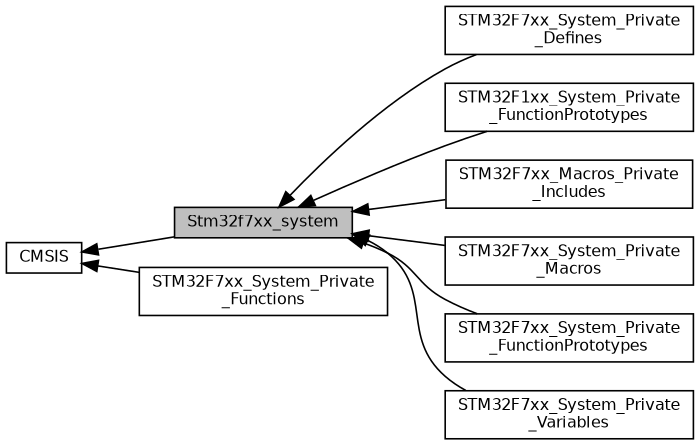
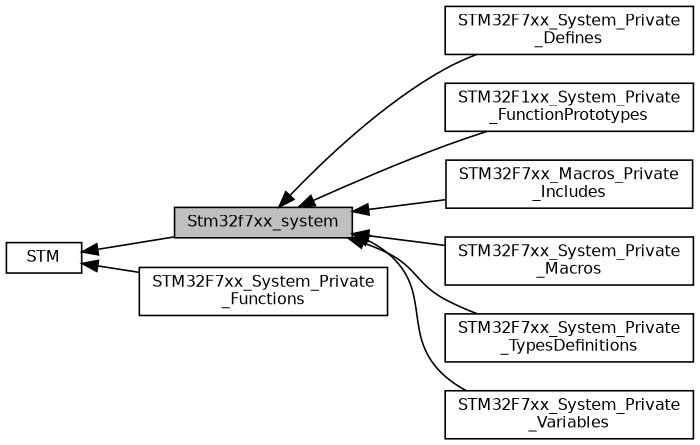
  digraph {
    rankdir=LR
    node [color=black fillcolor=white fontname=Helvetica fontsize=10 shape=box style=filled]
    edge [dir=back fontname=Helvetica fontsize=10 labelfontname=Helvetica labelfontsize=10 shape=plaintext style=solid]
-   n1 [height=0.2 label=CMSIS width=0.4]
+   n1 [height=0.2 label=STM width=0.4]
    n2 [fillcolor=grey75 fontcolor=black height=0.2 label=Stm32f7xx_system width=0.4]
    n3 [height=0.2 label="STM32F7xx_System_Private\l_Functions" width=0.4]
    n4 [height=0.2 label="STM32F7xx_System_Private\l_Defines" width=0.4]
    n5 [height=0.2 label="STM32F1xx_System_Private\l_FunctionPrototypes" width=0.4]
    n6 [height=0.2 label="STM32F7xx_Macros_Private\l_Includes" width=0.4]
    n7 [height=0.2 label="STM32F7xx_System_Private\l_Macros" width=0.4]
-   n8 [height=0.2 label="STM32F7xx_System_Private\l_FunctionPrototypes" width=0.4]
+   n8 [height=0.2 label="STM32F7xx_System_Private\l_TypesDefinitions" width=0.4]
    n9 [height=0.2 label="STM32F7xx_System_Private\l_Variables" width=0.4]
    n1 -> n2
    n1 -> n3
    n2 -> n4
    n2 -> n5
    n2 -> n6
    n2 -> n7
    n2 -> n8
    n2 -> n9
  }
